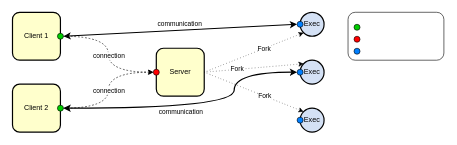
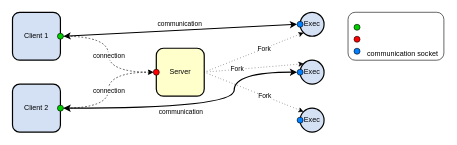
  <mxCell id="0" />
  <mxCell id="1" parent="0" />
  <mxCell id="2" value="" style="rounded=1;whiteSpace=wrap;html=1;shadow=0;sketch=0;strokeColor=default;strokeWidth=1;fillColor=default;gradientColor=none;" vertex="1" parent="1"><mxGeometry x="580" y="20" width="160" height="80" as="geometry" /></mxCell>
- <mxCell id="3" value="Client 1" style="rounded=1;whiteSpace=wrap;html=1;strokeWidth=2;fillColor=#FFFFCC;" vertex="1" parent="1"><mxGeometry x="20" y="20" width="80" height="80" as="geometry" /></mxCell>
+ <mxCell id="3" value="Client 1" style="rounded=1;whiteSpace=wrap;html=1;strokeWidth=2;fillColor=#d4e1f5;" vertex="1" parent="1"><mxGeometry x="20" y="20" width="80" height="80" as="geometry" /></mxCell>
  <mxCell id="4" value="Server" style="rounded=1;whiteSpace=wrap;html=1;strokeWidth=2;fillColor=#ffffcc;" vertex="1" parent="1"><mxGeometry x="260" y="80" width="80" height="80" as="geometry" /></mxCell>
- <mxCell id="5" value="Client 2" style="rounded=1;whiteSpace=wrap;html=1;strokeWidth=2;fillColor=#FFFFCC;" vertex="1" parent="1"><mxGeometry x="20" y="140" width="80" height="80" as="geometry" /></mxCell>
+ <mxCell id="5" value="Client 2" style="rounded=1;whiteSpace=wrap;html=1;strokeWidth=2;fillColor=#d4e1f5;" vertex="1" parent="1"><mxGeometry x="20" y="140" width="80" height="80" as="geometry" /></mxCell>
  <mxCell id="6" value="" style="ellipse;whiteSpace=wrap;html=1;aspect=fixed;shadow=0;sketch=0;strokeColor=default;fillColor=#00CC00;gradientColor=none;" vertex="1" parent="1"><mxGeometry x="95" y="55" width="10" height="10" as="geometry" /></mxCell>
  <mxCell id="7" value="" style="ellipse;whiteSpace=wrap;html=1;aspect=fixed;shadow=0;sketch=0;strokeColor=default;fillColor=#00CC00;gradientColor=none;" vertex="1" parent="1"><mxGeometry x="95" y="175" width="10" height="10" as="geometry" /></mxCell>
  <mxCell id="8" value="" style="ellipse;whiteSpace=wrap;html=1;aspect=fixed;shadow=0;sketch=0;strokeColor=default;fillColor=#FF0000;gradientColor=none;" vertex="1" parent="1"><mxGeometry x="255" y="115" width="10" height="10" as="geometry" /></mxCell>
  <mxCell id="9" value="Exec" style="ellipse;whiteSpace=wrap;html=1;aspect=fixed;shadow=0;sketch=0;strokeColor=default;fillColor=#D4E1F5;gradientColor=none;strokeWidth=2;" vertex="1" parent="1"><mxGeometry x="500" y="20" width="40" height="40" as="geometry" /></mxCell>
  <mxCell id="10" value="Exec" style="ellipse;whiteSpace=wrap;html=1;aspect=fixed;shadow=0;sketch=0;strokeColor=default;fillColor=#D4E1F5;gradientColor=none;strokeWidth=2;" vertex="1" parent="1"><mxGeometry x="500" y="100" width="40" height="40" as="geometry" /></mxCell>
  <mxCell id="11" value="Exec" style="ellipse;whiteSpace=wrap;html=1;aspect=fixed;shadow=0;sketch=0;strokeColor=default;fillColor=#D4E1F5;gradientColor=none;strokeWidth=2;" vertex="1" parent="1"><mxGeometry x="500" y="180" width="40" height="40" as="geometry" /></mxCell>
  <mxCell id="12" value="" style="ellipse;whiteSpace=wrap;html=1;aspect=fixed;shadow=0;sketch=0;strokeColor=default;fillColor=#007FFF;gradientColor=none;" vertex="1" parent="1"><mxGeometry x="495" y="35" width="10" height="10" as="geometry" /></mxCell>
  <mxCell id="13" value="" style="ellipse;whiteSpace=wrap;html=1;aspect=fixed;shadow=0;sketch=0;strokeColor=default;fillColor=#007FFF;gradientColor=none;" vertex="1" parent="1"><mxGeometry x="495" y="115" width="10" height="10" as="geometry" /></mxCell>
  <mxCell id="14" value="" style="ellipse;whiteSpace=wrap;html=1;aspect=fixed;shadow=0;sketch=0;strokeColor=default;fillColor=#007FFF;gradientColor=none;" vertex="1" parent="1"><mxGeometry x="495" y="195" width="10" height="10" as="geometry" /></mxCell>
  <mxCell id="15" value="" style="endArrow=classic;html=1;rounded=0;strokeColor=default;strokeWidth=2;entryX=0;entryY=0.5;entryDx=0;entryDy=0;exitX=1;exitY=0.5;exitDx=0;exitDy=0;startArrow=classic;startFill=1;" edge="1" parent="1" source="6" target="12"><mxGeometry width="50" height="50" relative="1" as="geometry"><mxPoint x="110" y="60" as="sourcePoint" /><mxPoint x="350" y="160" as="targetPoint" /></mxGeometry></mxCell>
  <mxCell id="16" value="communication" style="edgeLabel;html=1;align=center;verticalAlign=middle;resizable=0;points=[];" vertex="1" connectable="0" parent="15"><mxGeometry x="0.109" y="-3" relative="1" as="geometry"><mxPoint x="-23" y="-12" as="offset" /></mxGeometry></mxCell>
  <mxCell id="17" value="" style="endArrow=classic;html=1;rounded=0;strokeColor=default;strokeWidth=2;exitX=1;exitY=0.5;exitDx=0;exitDy=0;entryX=0;entryY=0.5;entryDx=0;entryDy=0;startArrow=classic;startFill=1;edgeStyle=orthogonalEdgeStyle;curved=1;" edge="1" parent="1" source="7" target="13"><mxGeometry width="50" height="50" relative="1" as="geometry"><mxPoint x="300" y="210" as="sourcePoint" /><mxPoint x="350" y="160" as="targetPoint" /><Array as="points"><mxPoint x="390" y="180" /><mxPoint x="390" y="120" /></Array></mxGeometry></mxCell>
  <mxCell id="18" value="" style="endArrow=classic;html=1;rounded=0;strokeColor=default;strokeWidth=1;exitX=1;exitY=0.5;exitDx=0;exitDy=0;entryX=0;entryY=0.5;entryDx=0;entryDy=0;dashed=1;edgeStyle=orthogonalEdgeStyle;curved=1;" edge="1" parent="1" source="6" target="8"><mxGeometry width="50" height="50" relative="1" as="geometry"><mxPoint x="300" y="210" as="sourcePoint" /><mxPoint x="350" y="160" as="targetPoint" /></mxGeometry></mxCell>
  <mxCell id="19" value="connection" style="edgeLabel;html=1;align=center;verticalAlign=middle;resizable=0;points=[];" vertex="1" connectable="0" parent="18"><mxGeometry x="-0.088" y="-8" relative="1" as="geometry"><mxPoint x="8" y="11" as="offset" /></mxGeometry></mxCell>
  <mxCell id="20" value="" style="endArrow=classic;html=1;rounded=0;dashed=1;strokeColor=default;strokeWidth=1;exitX=1;exitY=0.5;exitDx=0;exitDy=0;entryX=0;entryY=0.5;entryDx=0;entryDy=0;edgeStyle=orthogonalEdgeStyle;curved=1;" edge="1" parent="1" source="7" target="8"><mxGeometry width="50" height="50" relative="1" as="geometry"><mxPoint x="300" y="210" as="sourcePoint" /><mxPoint x="350" y="160" as="targetPoint" /></mxGeometry></mxCell>
  <mxCell id="21" value="" style="endArrow=classic;html=1;rounded=0;dashed=1;strokeColor=default;strokeWidth=1;curved=1;exitX=1;exitY=0.5;exitDx=0;exitDy=0;entryX=0;entryY=1;entryDx=0;entryDy=0;dashPattern=1 4;" edge="1" parent="1" source="4" target="9"><mxGeometry width="50" height="50" relative="1" as="geometry"><mxPoint x="260" y="210" as="sourcePoint" /><mxPoint x="310" y="160" as="targetPoint" /></mxGeometry></mxCell>
  <mxCell id="22" value="Fork" style="edgeLabel;html=1;align=center;verticalAlign=middle;resizable=0;points=[];" vertex="1" connectable="0" parent="21"><mxGeometry x="0.167" y="-3" relative="1" as="geometry"><mxPoint x="2" y="-4" as="offset" /></mxGeometry></mxCell>
  <mxCell id="23" value="" style="endArrow=classic;html=1;rounded=0;dashed=1;dashPattern=1 4;strokeColor=default;strokeWidth=1;curved=1;exitX=1;exitY=0.5;exitDx=0;exitDy=0;entryX=0;entryY=0;entryDx=0;entryDy=0;" edge="1" parent="1" source="4" target="11"><mxGeometry width="50" height="50" relative="1" as="geometry"><mxPoint x="260" y="210" as="sourcePoint" /><mxPoint x="410" y="190" as="targetPoint" /></mxGeometry></mxCell>
  <mxCell id="24" value="" style="endArrow=classic;html=1;rounded=0;dashed=1;dashPattern=1 4;strokeColor=default;strokeWidth=1;curved=1;exitX=1;exitY=0.5;exitDx=0;exitDy=0;entryX=0;entryY=0;entryDx=0;entryDy=0;" edge="1" parent="1" source="4" target="10"><mxGeometry width="50" height="50" relative="1" as="geometry"><mxPoint x="260" y="210" as="sourcePoint" /><mxPoint x="310" y="160" as="targetPoint" /></mxGeometry></mxCell>
  <mxCell id="25" value="Fork" style="edgeLabel;html=1;align=center;verticalAlign=middle;resizable=0;points=[];" vertex="1" connectable="0" parent="1"><mxGeometry x="394.002" y="114.998" as="geometry" /></mxCell>
  <mxCell id="26" value="Fork" style="edgeLabel;html=1;align=center;verticalAlign=middle;resizable=0;points=[];" vertex="1" connectable="0" parent="1"><mxGeometry x="440.002" y="159.998" as="geometry" /></mxCell>
  <mxCell id="27" value="connection" style="edgeLabel;html=1;align=center;verticalAlign=middle;resizable=0;points=[];" vertex="1" connectable="0" parent="1"><mxGeometry x="180" y="150" as="geometry" /></mxCell>
  <mxCell id="28" value="communication" style="edgeLabel;html=1;align=center;verticalAlign=middle;resizable=0;points=[];" vertex="1" connectable="0" parent="1"><mxGeometry x="300.001" y="185.001" as="geometry" /></mxCell>
  <mxCell id="29" value="" style="ellipse;whiteSpace=wrap;html=1;aspect=fixed;shadow=0;sketch=0;strokeColor=default;fillColor=#007FFF;gradientColor=none;" vertex="1" parent="1"><mxGeometry x="590" y="80" width="10" height="10" as="geometry" /></mxCell>
  <mxCell id="30" value="" style="ellipse;whiteSpace=wrap;html=1;aspect=fixed;shadow=0;sketch=0;strokeColor=default;fillColor=#FF0000;gradientColor=none;" vertex="1" parent="1"><mxGeometry x="590" y="60" width="10" height="10" as="geometry" /></mxCell>
  <mxCell id="31" value="" style="ellipse;whiteSpace=wrap;html=1;aspect=fixed;shadow=0;sketch=0;strokeColor=default;fillColor=#00CC00;gradientColor=none;" vertex="1" parent="1"><mxGeometry x="590" y="40" width="10" height="10" as="geometry" /></mxCell>
+ <mxCell id="32" value="communication socket" style="text;html=1;strokeColor=none;fillColor=none;align=left;verticalAlign=middle;whiteSpace=wrap;rounded=0;shadow=0;sketch=0;" vertex="1" parent="1"><mxGeometry x="610" y="80" width="130" height="20" as="geometry" /></mxCell>
